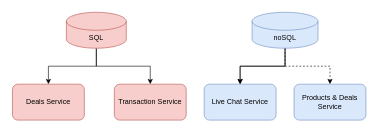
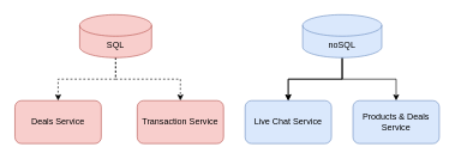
  <mxCell id="0" />
  <mxCell id="1" parent="0" />
- <mxCell id="2" value="" style="edgeStyle=orthogonalEdgeStyle;rounded=0;orthogonalLoop=1;jettySize=auto;html=1;" edge="1" parent="1" source="4" target="9"><mxGeometry relative="1" as="geometry" /></mxCell>
- <mxCell id="3" value="" style="edgeStyle=orthogonalEdgeStyle;rounded=0;orthogonalLoop=1;jettySize=auto;html=1;" edge="1" parent="1" source="4" target="10"><mxGeometry relative="1" as="geometry" /></mxCell>
+ <mxCell id="2" value="" style="edgeStyle=orthogonalEdgeStyle;rounded=0;orthogonalLoop=1;jettySize=auto;html=1;dashed=1;" edge="1" parent="1" source="4" target="9"><mxGeometry relative="1" as="geometry" /></mxCell>
+ <mxCell id="3" value="" style="edgeStyle=orthogonalEdgeStyle;rounded=0;orthogonalLoop=1;jettySize=auto;html=1;dashed=1;" edge="1" parent="1" source="4" target="10"><mxGeometry relative="1" as="geometry" /></mxCell>
  <mxCell id="4" value="SQL" style="shape=cylinder3;whiteSpace=wrap;html=1;boundedLbl=1;backgroundOutline=1;size=15;fillColor=#f8cecc;strokeColor=#b85450;" vertex="1" parent="1"><mxGeometry x="110" y="20" width="100" height="60" as="geometry" /></mxCell>
  <mxCell id="5" value="" style="edgeStyle=orthogonalEdgeStyle;rounded=0;orthogonalLoop=1;jettySize=auto;html=1;" edge="1" parent="1" source="8" target="11"><mxGeometry relative="1" as="geometry" /></mxCell>
  <mxCell id="6" value="" style="edgeStyle=orthogonalEdgeStyle;rounded=0;orthogonalLoop=1;jettySize=auto;html=1;" edge="1" parent="1" source="8" target="11"><mxGeometry relative="1" as="geometry" /></mxCell>
- <mxCell id="7" value="" style="edgeStyle=orthogonalEdgeStyle;rounded=0;orthogonalLoop=1;jettySize=auto;html=1;dashed=1;" edge="1" parent="1" source="8" target="12"><mxGeometry relative="1" as="geometry" /></mxCell>
+ <mxCell id="7" value="" style="edgeStyle=orthogonalEdgeStyle;rounded=0;orthogonalLoop=1;jettySize=auto;html=1;" edge="1" parent="1" source="8" target="12"><mxGeometry relative="1" as="geometry" /></mxCell>
  <mxCell id="8" value="noSQL" style="shape=cylinder3;whiteSpace=wrap;html=1;boundedLbl=1;backgroundOutline=1;size=15;fillColor=#dae8fc;strokeColor=#6c8ebf;" vertex="1" parent="1"><mxGeometry x="420" y="20" width="110" height="60" as="geometry" /></mxCell>
  <mxCell id="9" value="Deals Service" style="rounded=1;whiteSpace=wrap;html=1;fillColor=#f8cecc;strokeColor=#b85450;" vertex="1" parent="1"><mxGeometry x="20" y="140" width="120" height="60" as="geometry" /></mxCell>
  <mxCell id="10" value="Transaction Service" style="rounded=1;whiteSpace=wrap;html=1;fillColor=#f8cecc;strokeColor=#b85450;" vertex="1" parent="1"><mxGeometry x="190" y="140" width="120" height="60" as="geometry" /></mxCell>
  <mxCell id="11" value="Live Chat Service" style="rounded=1;whiteSpace=wrap;html=1;fillColor=#dae8fc;strokeColor=#6c8ebf;" vertex="1" parent="1"><mxGeometry x="340" y="140" width="120" height="60" as="geometry" /></mxCell>
  <mxCell id="12" value="Products &amp;amp; Deals Service" style="rounded=1;whiteSpace=wrap;html=1;fillColor=#dae8fc;strokeColor=#6c8ebf;" vertex="1" parent="1"><mxGeometry x="490" y="140" width="120" height="60" as="geometry" /></mxCell>
